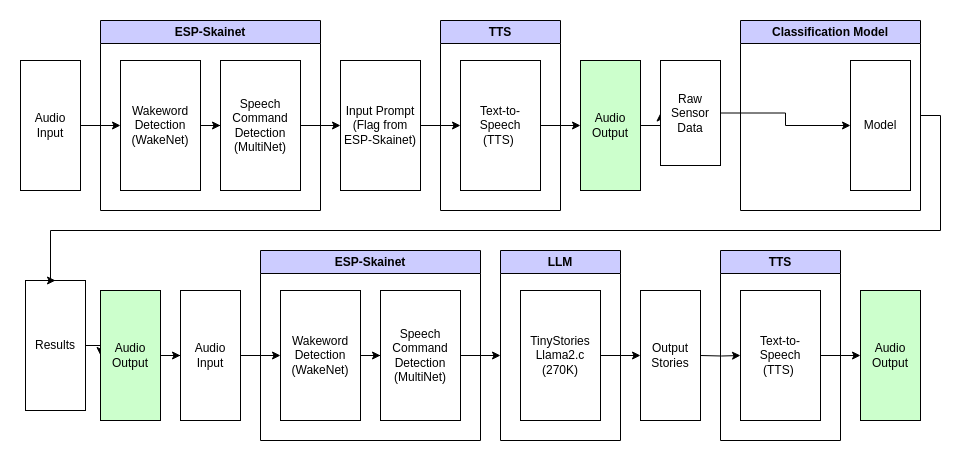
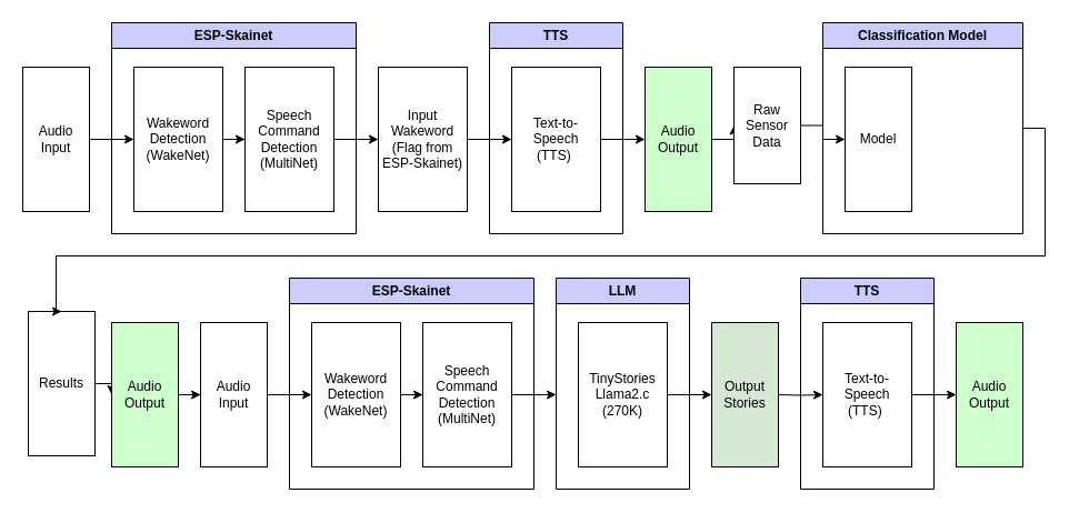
  <mxCell id="0" />
  <mxCell id="1" parent="0" />
  <mxCell id="2" style="edgeStyle=orthogonalEdgeStyle;rounded=0;orthogonalLoop=1;jettySize=auto;html=1;exitX=1;exitY=0.5;exitDx=0;exitDy=0;" parent="1" source="3" target="5" edge="1"><mxGeometry relative="1" as="geometry" /></mxCell>
  <mxCell id="3" value="Audio Input" style="rounded=0;whiteSpace=wrap;html=1;" parent="1" vertex="1"><mxGeometry x="20" y="60" width="60" height="130" as="geometry" /></mxCell>
  <mxCell id="4" style="edgeStyle=orthogonalEdgeStyle;rounded=0;orthogonalLoop=1;jettySize=auto;html=1;entryX=0;entryY=0.5;entryDx=0;entryDy=0;" parent="1" source="5" target="12" edge="1"><mxGeometry relative="1" as="geometry" /></mxCell>
  <mxCell id="5" value="Wakeword Detection (WakeNet)" style="rounded=0;whiteSpace=wrap;html=1;" parent="1" vertex="1"><mxGeometry x="120" y="60" width="80" height="130" as="geometry" /></mxCell>
  <mxCell id="6" style="edgeStyle=orthogonalEdgeStyle;rounded=0;orthogonalLoop=1;jettySize=auto;html=1;entryX=0;entryY=0.5;entryDx=0;entryDy=0;" parent="1" source="12" target="8" edge="1"><mxGeometry relative="1" as="geometry" /></mxCell>
  <mxCell id="7" style="edgeStyle=orthogonalEdgeStyle;rounded=0;orthogonalLoop=1;jettySize=auto;html=1;" parent="1" source="8" target="18" edge="1"><mxGeometry relative="1" as="geometry" /></mxCell>
- <mxCell id="8" value="Input Prompt (Flag from ESP-Skainet)" style="rounded=0;whiteSpace=wrap;html=1;" parent="1" vertex="1"><mxGeometry x="340" y="60" width="80" height="130" as="geometry" /></mxCell>
+ <mxCell id="8" value="Input Wakeword (Flag from ESP-Skainet)" style="rounded=0;whiteSpace=wrap;html=1;" parent="1" vertex="1"><mxGeometry x="340" y="60" width="80" height="130" as="geometry" /></mxCell>
  <mxCell id="9" style="edgeStyle=orthogonalEdgeStyle;rounded=0;orthogonalLoop=1;jettySize=auto;html=1;exitX=1;exitY=0.5;exitDx=0;exitDy=0;entryX=0;entryY=0.5;entryDx=0;entryDy=0;" parent="1" source="16" target="10" edge="1"><mxGeometry relative="1" as="geometry" /></mxCell>
- <mxCell id="10" value="Output Stories" style="rounded=0;whiteSpace=wrap;html=1;" parent="1" vertex="1"><mxGeometry x="640" y="290" width="60" height="130" as="geometry" /></mxCell>
+ <mxCell id="10" value="Output Stories" style="rounded=0;whiteSpace=wrap;html=1;fillColor=#d5e8d4;" parent="1" vertex="1"><mxGeometry x="640" y="290" width="60" height="130" as="geometry" /></mxCell>
  <mxCell id="11" value="ESP-Skainet" style="swimlane;whiteSpace=wrap;html=1;fillColor=#CCCCFF;" parent="1" vertex="1"><mxGeometry x="100" y="20" width="220" height="190" as="geometry" /></mxCell>
  <mxCell id="12" value="Speech Command Detection (MultiNet)" style="rounded=0;whiteSpace=wrap;html=1;" parent="11" vertex="1"><mxGeometry x="120" y="40" width="80" height="130" as="geometry" /></mxCell>
  <mxCell id="13" style="edgeStyle=orthogonalEdgeStyle;rounded=0;orthogonalLoop=1;jettySize=auto;html=1;exitX=1;exitY=0.5;exitDx=0;exitDy=0;entryX=0;entryY=0.5;entryDx=0;entryDy=0;" parent="1" source="14" target="21" edge="1"><mxGeometry relative="1" as="geometry" /></mxCell>
  <mxCell id="14" value="Audio Output" style="rounded=0;whiteSpace=wrap;html=1;fillColor=#CCFFCC;" parent="1" vertex="1"><mxGeometry x="580" y="60" width="60" height="130" as="geometry" /></mxCell>
  <mxCell id="15" value="LLM" style="swimlane;whiteSpace=wrap;html=1;fillColor=#CCCCFF;" parent="1" vertex="1"><mxGeometry x="500" y="250" width="120" height="190" as="geometry" /></mxCell>
  <mxCell id="16" value="TinyStories Llama2.c (270K)" style="rounded=0;whiteSpace=wrap;html=1;" parent="15" vertex="1"><mxGeometry x="20" y="40" width="80" height="130" as="geometry" /></mxCell>
  <mxCell id="17" style="edgeStyle=orthogonalEdgeStyle;rounded=0;orthogonalLoop=1;jettySize=auto;html=1;entryX=0;entryY=0.5;entryDx=0;entryDy=0;" parent="1" source="18" target="14" edge="1"><mxGeometry relative="1" as="geometry" /></mxCell>
  <mxCell id="18" value="Text-to-Speech (TTS)&amp;nbsp;" style="rounded=0;whiteSpace=wrap;html=1;" parent="1" vertex="1"><mxGeometry x="460" y="60" width="80" height="130" as="geometry" /></mxCell>
  <mxCell id="19" value="TTS" style="swimlane;whiteSpace=wrap;html=1;fillColor=#CCCCFF;" parent="1" vertex="1"><mxGeometry x="440" y="20" width="120" height="190" as="geometry" /></mxCell>
  <mxCell id="20" style="edgeStyle=orthogonalEdgeStyle;rounded=0;orthogonalLoop=1;jettySize=auto;html=1;exitX=1;exitY=0.5;exitDx=0;exitDy=0;entryX=0;entryY=0.5;entryDx=0;entryDy=0;" parent="1" source="21" target="26" edge="1"><mxGeometry relative="1" as="geometry" /></mxCell>
  <mxCell id="21" value="Raw Sensor Data" style="rounded=0;whiteSpace=wrap;html=1;" parent="1" vertex="1"><mxGeometry x="660" y="60" width="60" height="105" as="geometry" /></mxCell>
  <mxCell id="22" style="edgeStyle=orthogonalEdgeStyle;rounded=0;orthogonalLoop=1;jettySize=auto;html=1;exitX=1;exitY=0.5;exitDx=0;exitDy=0;entryX=0;entryY=0.5;entryDx=0;entryDy=0;" parent="1" source="23" target="28" edge="1"><mxGeometry relative="1" as="geometry" /></mxCell>
  <mxCell id="23" value="Results" style="rounded=0;whiteSpace=wrap;html=1;" parent="1" vertex="1"><mxGeometry x="25" y="280" width="60" height="130" as="geometry" /></mxCell>
  <mxCell id="24" style="edgeStyle=orthogonalEdgeStyle;rounded=0;orthogonalLoop=1;jettySize=auto;html=1;exitX=1;exitY=0.5;exitDx=0;exitDy=0;entryX=0.5;entryY=0;entryDx=0;entryDy=0;" parent="1" source="25" target="23" edge="1"><mxGeometry relative="1" as="geometry"><Array as="points"><mxPoint x="940" y="115" /><mxPoint x="940" y="230" /><mxPoint x="50" y="230" /></Array></mxGeometry></mxCell>
  <mxCell id="25" value="Classification Model" style="swimlane;whiteSpace=wrap;html=1;fillColor=#CCCCFF;" parent="1" vertex="1"><mxGeometry x="740" y="20" width="180" height="190" as="geometry" /></mxCell>
- <mxCell id="26" value="Model" style="rounded=0;whiteSpace=wrap;html=1;" parent="25" vertex="1"><mxGeometry x="110" y="40" width="60" height="130" as="geometry" /></mxCell>
+ <mxCell id="26" value="Model" style="rounded=0;whiteSpace=wrap;html=1;" parent="25" vertex="1"><mxGeometry x="20" y="40" width="60" height="130" as="geometry" /></mxCell>
  <mxCell id="27" style="edgeStyle=orthogonalEdgeStyle;rounded=0;orthogonalLoop=1;jettySize=auto;html=1;entryX=0;entryY=0.5;entryDx=0;entryDy=0;" edge="1" parent="1" source="28" target="40"><mxGeometry relative="1" as="geometry" /></mxCell>
  <mxCell id="28" value="Audio Output" style="rounded=0;whiteSpace=wrap;html=1;fillColor=#CCFFCC;" parent="1" vertex="1"><mxGeometry x="100" y="290" width="60" height="130" as="geometry" /></mxCell>
  <mxCell id="29" style="edgeStyle=orthogonalEdgeStyle;rounded=0;orthogonalLoop=1;jettySize=auto;html=1;entryX=0;entryY=0.5;entryDx=0;entryDy=0;" parent="1" source="30" target="32" edge="1"><mxGeometry relative="1" as="geometry" /></mxCell>
  <mxCell id="30" value="Wakeword Detection (WakeNet)" style="rounded=0;whiteSpace=wrap;html=1;" parent="1" vertex="1"><mxGeometry x="280" y="290" width="80" height="130" as="geometry" /></mxCell>
  <mxCell id="31" value="ESP-Skainet" style="swimlane;whiteSpace=wrap;html=1;fillColor=#CCCCFF;" parent="1" vertex="1"><mxGeometry x="260" y="250" width="220" height="190" as="geometry" /></mxCell>
  <mxCell id="32" value="Speech Command Detection (MultiNet)" style="rounded=0;whiteSpace=wrap;html=1;" parent="31" vertex="1"><mxGeometry x="120" y="40" width="80" height="130" as="geometry" /></mxCell>
  <mxCell id="33" style="edgeStyle=orthogonalEdgeStyle;rounded=0;orthogonalLoop=1;jettySize=auto;html=1;entryX=0;entryY=0.5;entryDx=0;entryDy=0;" parent="1" source="32" edge="1"><mxGeometry relative="1" as="geometry"><mxPoint x="500" y="355" as="targetPoint" /></mxGeometry></mxCell>
  <mxCell id="34" style="edgeStyle=orthogonalEdgeStyle;rounded=0;orthogonalLoop=1;jettySize=auto;html=1;" parent="1" target="37" edge="1"><mxGeometry relative="1" as="geometry"><mxPoint x="700" y="355" as="sourcePoint" /></mxGeometry></mxCell>
  <mxCell id="35" value="Audio Output" style="rounded=0;whiteSpace=wrap;html=1;fillColor=#CCFFCC;" parent="1" vertex="1"><mxGeometry y="290" width="60" height="130" as="geometry" x="860" /></mxCell>
  <mxCell id="36" style="edgeStyle=orthogonalEdgeStyle;rounded=0;orthogonalLoop=1;jettySize=auto;html=1;entryX=0;entryY=0.5;entryDx=0;entryDy=0;" parent="1" source="37" target="35" edge="1"><mxGeometry relative="1" as="geometry" /></mxCell>
  <mxCell id="37" value="Text-to-Speech (TTS)&amp;nbsp;" style="rounded=0;whiteSpace=wrap;html=1;" parent="1" vertex="1"><mxGeometry x="740" y="290" width="80" height="130" as="geometry" /></mxCell>
  <mxCell id="38" value="TTS" style="swimlane;whiteSpace=wrap;html=1;fillColor=#CCCCFF;" parent="1" vertex="1"><mxGeometry x="720" y="250" width="120" height="190" as="geometry" /></mxCell>
  <mxCell id="39" style="edgeStyle=orthogonalEdgeStyle;rounded=0;orthogonalLoop=1;jettySize=auto;html=1;entryX=0;entryY=0.5;entryDx=0;entryDy=0;" parent="1" source="40" target="30" edge="1"><mxGeometry relative="1" as="geometry" /></mxCell>
  <mxCell id="40" value="Audio Input" style="rounded=0;whiteSpace=wrap;html=1;fillColor=#FFFFFF;" parent="1" vertex="1"><mxGeometry x="180" y="290" width="60" height="130" as="geometry" /></mxCell>
